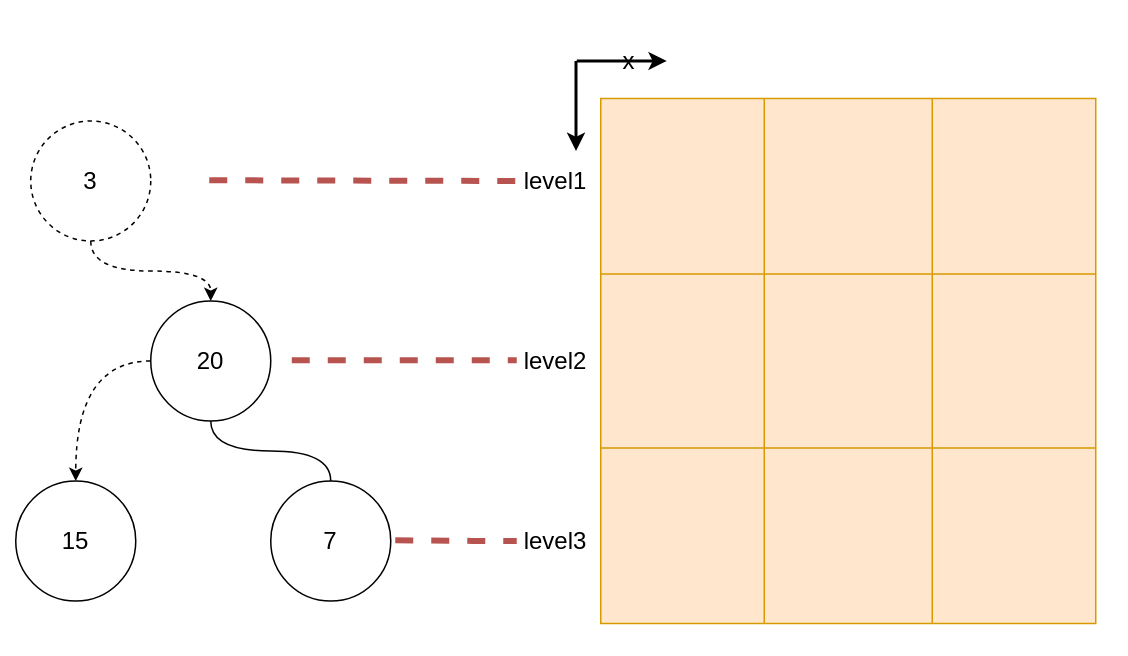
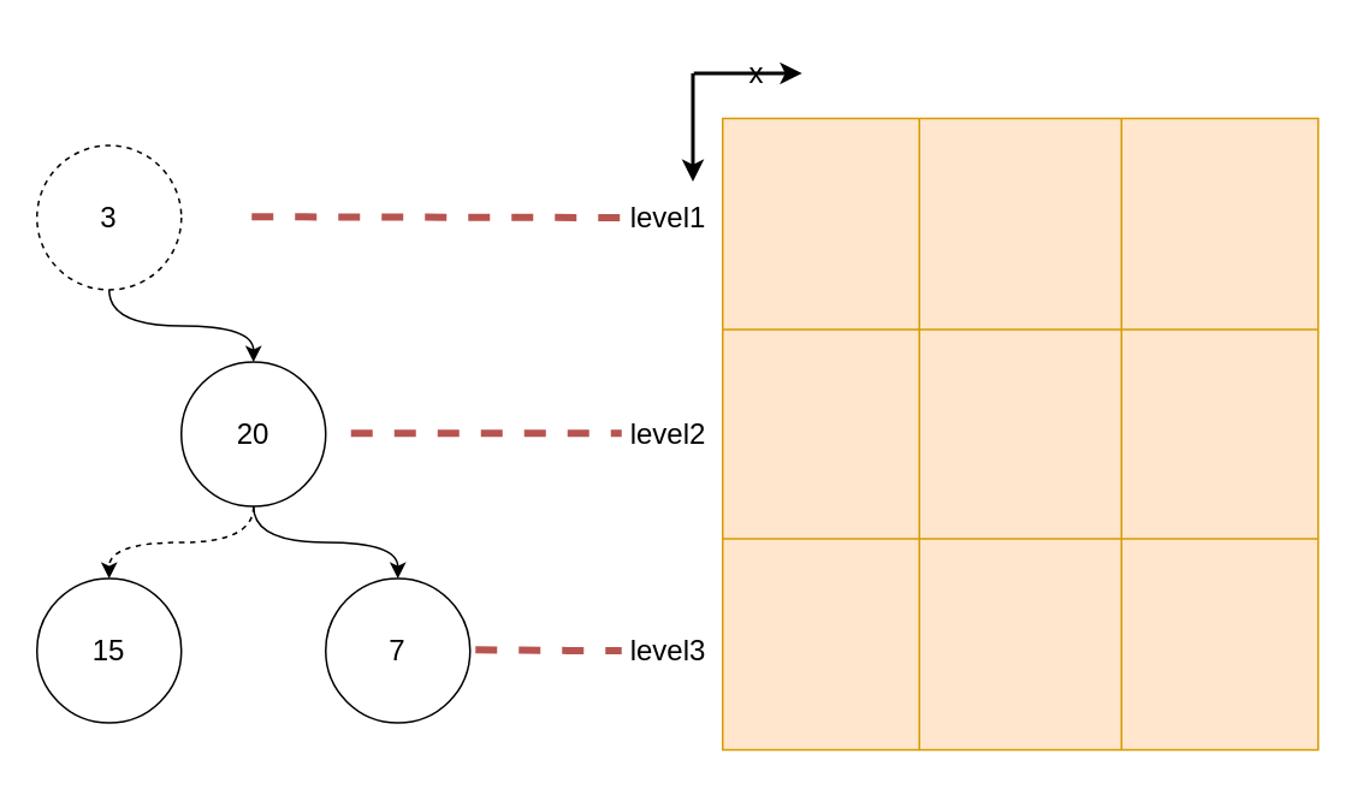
  <mxCell id="0" />
  <mxCell id="1" parent="0" />
- <mxCell id="2" style="edgeStyle=orthogonalEdgeStyle;curved=1;rounded=0;orthogonalLoop=1;jettySize=auto;html=1;dashed=1;" edge="1" parent="1" source="3" target="19"><mxGeometry relative="1" as="geometry" /></mxCell>
+ <mxCell id="2" style="edgeStyle=orthogonalEdgeStyle;curved=1;rounded=0;orthogonalLoop=1;jettySize=auto;html=1;" edge="1" parent="1" source="3" target="19"><mxGeometry relative="1" as="geometry" /></mxCell>
  <mxCell id="3" value="&lt;font style=&quot;font-size: 16px&quot;&gt;3&lt;/font&gt;" style="ellipse;whiteSpace=wrap;html=1;aspect=fixed;dashed=1;" vertex="1" parent="1"><mxGeometry x="20" y="80" width="80" height="80" as="geometry" /></mxCell>
  <mxCell id="4" value="" style="shape=table;html=1;whiteSpace=wrap;startSize=0;container=1;collapsible=0;childLayout=tableLayout;fillColor=#ffe6cc;strokeColor=#d79b00;" vertex="1" parent="1"><mxGeometry x="400" y="65" width="330" height="350" as="geometry" /></mxCell>
  <mxCell id="5" value="" style="shape=partialRectangle;html=1;whiteSpace=wrap;collapsible=0;dropTarget=0;pointerEvents=0;fillColor=none;top=0;left=0;bottom=0;right=0;points=[[0,0.5],[1,0.5]];portConstraint=eastwest;" vertex="1" parent="4"><mxGeometry width="330" height="117" as="geometry" /></mxCell>
  <mxCell id="6" value="" style="shape=partialRectangle;html=1;whiteSpace=wrap;connectable=0;fillColor=none;top=0;left=0;bottom=0;right=0;overflow=hidden;" vertex="1" parent="5"><mxGeometry width="109" height="117" as="geometry" /></mxCell>
  <mxCell id="7" value="" style="shape=partialRectangle;html=1;whiteSpace=wrap;connectable=0;fillColor=none;top=0;left=0;bottom=0;right=0;overflow=hidden;" vertex="1" parent="5"><mxGeometry x="109" width="112" height="117" as="geometry" /></mxCell>
  <mxCell id="8" value="" style="shape=partialRectangle;html=1;whiteSpace=wrap;connectable=0;fillColor=none;top=0;left=0;bottom=0;right=0;overflow=hidden;" vertex="1" parent="5"><mxGeometry x="221" width="109" height="117" as="geometry" /></mxCell>
  <mxCell id="9" value="" style="shape=partialRectangle;html=1;whiteSpace=wrap;collapsible=0;dropTarget=0;pointerEvents=0;fillColor=none;top=0;left=0;bottom=0;right=0;points=[[0,0.5],[1,0.5]];portConstraint=eastwest;" vertex="1" parent="4"><mxGeometry y="117" width="330" height="116" as="geometry" /></mxCell>
  <mxCell id="10" value="" style="shape=partialRectangle;html=1;whiteSpace=wrap;connectable=0;fillColor=none;top=0;left=0;bottom=0;right=0;overflow=hidden;" vertex="1" parent="9"><mxGeometry width="109" height="116" as="geometry" /></mxCell>
  <mxCell id="11" value="" style="shape=partialRectangle;html=1;whiteSpace=wrap;connectable=0;fillColor=none;top=0;left=0;bottom=0;right=0;overflow=hidden;" vertex="1" parent="9"><mxGeometry x="109" width="112" height="116" as="geometry" /></mxCell>
  <mxCell id="12" value="" style="shape=partialRectangle;html=1;whiteSpace=wrap;connectable=0;fillColor=none;top=0;left=0;bottom=0;right=0;overflow=hidden;" vertex="1" parent="9"><mxGeometry x="221" width="109" height="116" as="geometry" /></mxCell>
  <mxCell id="13" value="" style="shape=partialRectangle;html=1;whiteSpace=wrap;collapsible=0;dropTarget=0;pointerEvents=0;fillColor=none;top=0;left=0;bottom=0;right=0;points=[[0,0.5],[1,0.5]];portConstraint=eastwest;" vertex="1" parent="4"><mxGeometry y="233" width="330" height="117" as="geometry" /></mxCell>
  <mxCell id="14" value="" style="shape=partialRectangle;html=1;whiteSpace=wrap;connectable=0;fillColor=none;top=0;left=0;bottom=0;right=0;overflow=hidden;" vertex="1" parent="13"><mxGeometry width="109" height="117" as="geometry" /></mxCell>
  <mxCell id="15" value="" style="shape=partialRectangle;html=1;whiteSpace=wrap;connectable=0;fillColor=none;top=0;left=0;bottom=0;right=0;overflow=hidden;" vertex="1" parent="13"><mxGeometry x="109" width="112" height="117" as="geometry" /></mxCell>
  <mxCell id="16" value="" style="shape=partialRectangle;html=1;whiteSpace=wrap;connectable=0;fillColor=none;top=0;left=0;bottom=0;right=0;overflow=hidden;" vertex="1" parent="13"><mxGeometry x="221" width="109" height="117" as="geometry" /></mxCell>
  <mxCell id="17" style="edgeStyle=orthogonalEdgeStyle;curved=1;rounded=0;orthogonalLoop=1;jettySize=auto;html=1;entryX=0.5;entryY=0;entryDx=0;entryDy=0;dashed=1;" edge="1" parent="1" source="19" target="20"><mxGeometry relative="1" as="geometry" /></mxCell>
- <mxCell id="18" style="edgeStyle=orthogonalEdgeStyle;curved=1;rounded=0;orthogonalLoop=1;jettySize=auto;html=1;entryX=0.5;entryY=0;entryDx=0;entryDy=0;endArrow=none;" edge="1" parent="1" source="19" target="21"><mxGeometry relative="1" as="geometry" /></mxCell>
+ <mxCell id="18" style="edgeStyle=orthogonalEdgeStyle;curved=1;rounded=0;orthogonalLoop=1;jettySize=auto;html=1;entryX=0.5;entryY=0;entryDx=0;entryDy=0;" edge="1" parent="1" source="19" target="21"><mxGeometry relative="1" as="geometry" /></mxCell>
  <mxCell id="19" value="&lt;font style=&quot;font-size: 16px&quot;&gt;20&lt;/font&gt;" style="ellipse;whiteSpace=wrap;html=1;aspect=fixed;" vertex="1" parent="1"><mxGeometry x="100" y="200" width="80" height="80" as="geometry" /></mxCell>
- <mxCell id="20" value="&lt;font style=&quot;font-size: 16px&quot;&gt;15&lt;/font&gt;" style="ellipse;whiteSpace=wrap;html=1;aspect=fixed;" vertex="1" parent="1"><mxGeometry x="10" y="320" width="80" height="80" as="geometry" /></mxCell>
+ <mxCell id="20" value="&lt;font style=&quot;font-size: 16px&quot;&gt;15&lt;/font&gt;" style="ellipse;whiteSpace=wrap;html=1;aspect=fixed;" vertex="1" parent="1"><mxGeometry x="20" y="320" width="80" height="80" as="geometry" /></mxCell>
  <mxCell id="21" value="&lt;font style=&quot;font-size: 16px&quot;&gt;7&lt;/font&gt;" style="ellipse;whiteSpace=wrap;html=1;aspect=fixed;" vertex="1" parent="1"><mxGeometry x="180" y="320" width="80" height="80" as="geometry" /></mxCell>
  <mxCell id="22" value="" style="endArrow=none;dashed=1;html=1;strokeWidth=4;fillColor=#f8cecc;strokeColor=#b85450;" edge="1" parent="1"><mxGeometry width="50" height="50" relative="1" as="geometry"><mxPoint x="139" y="119.5" as="sourcePoint" /><mxPoint x="344" y="120" as="targetPoint" /></mxGeometry></mxCell>
  <mxCell id="23" value="" style="group" vertex="1" connectable="0" parent="1"><mxGeometry x="344" y="20" width="100" height="80" as="geometry" /></mxCell>
  <mxCell id="24" value="" style="endArrow=classic;html=1;strokeWidth=2;" edge="1" parent="23"><mxGeometry width="50" height="50" relative="1" as="geometry"><mxPoint x="40" y="20" as="sourcePoint" /><mxPoint x="100" y="20" as="targetPoint" /></mxGeometry></mxCell>
  <mxCell id="25" value="" style="endArrow=classic;html=1;strokeWidth=2;" edge="1" parent="23"><mxGeometry width="50" height="50" relative="1" as="geometry"><mxPoint x="39.5" y="20" as="sourcePoint" /><mxPoint x="39.5" y="80" as="targetPoint" /></mxGeometry></mxCell>
  <mxCell id="26" value="&lt;font style=&quot;font-size: 16px&quot;&gt;x&lt;/font&gt;" style="text;html=1;strokeColor=none;fillColor=none;align=center;verticalAlign=middle;whiteSpace=wrap;rounded=0;" vertex="1" parent="23"><mxGeometry x="55" y="10" width="40" height="20" as="geometry" /></mxCell>
  <mxCell id="27" value="" style="endArrow=none;dashed=1;html=1;strokeWidth=4;fillColor=#f8cecc;strokeColor=#b85450;" edge="1" parent="1"><mxGeometry width="50" height="50" relative="1" as="geometry"><mxPoint x="194" y="239.5" as="sourcePoint" /><mxPoint x="344" y="239.5" as="targetPoint" /></mxGeometry></mxCell>
  <mxCell id="28" value="" style="endArrow=none;dashed=1;html=1;strokeWidth=4;fillColor=#f8cecc;strokeColor=#b85450;" edge="1" parent="1"><mxGeometry width="50" height="50" relative="1" as="geometry"><mxPoint x="263" y="359.5" as="sourcePoint" /><mxPoint x="344" y="360" as="targetPoint" /><Array as="points"><mxPoint x="324" y="360" /></Array></mxGeometry></mxCell>
  <mxCell id="29" value="&lt;font style=&quot;font-size: 16px&quot;&gt;level1&lt;/font&gt;" style="text;html=1;strokeColor=none;fillColor=none;align=center;verticalAlign=middle;whiteSpace=wrap;rounded=0;" vertex="1" parent="1"><mxGeometry x="350" y="110" width="40" height="20" as="geometry" /></mxCell>
  <mxCell id="30" value="&lt;font style=&quot;font-size: 16px&quot;&gt;level2&lt;/font&gt;" style="text;html=1;strokeColor=none;fillColor=none;align=center;verticalAlign=middle;whiteSpace=wrap;rounded=0;" vertex="1" parent="1"><mxGeometry x="350" y="230" width="40" height="20" as="geometry" /></mxCell>
  <mxCell id="31" value="&lt;font style=&quot;font-size: 16px&quot;&gt;level3&lt;/font&gt;" style="text;html=1;strokeColor=none;fillColor=none;align=center;verticalAlign=middle;whiteSpace=wrap;rounded=0;" vertex="1" parent="1"><mxGeometry x="350" y="350" width="40" height="20" as="geometry" /></mxCell>
